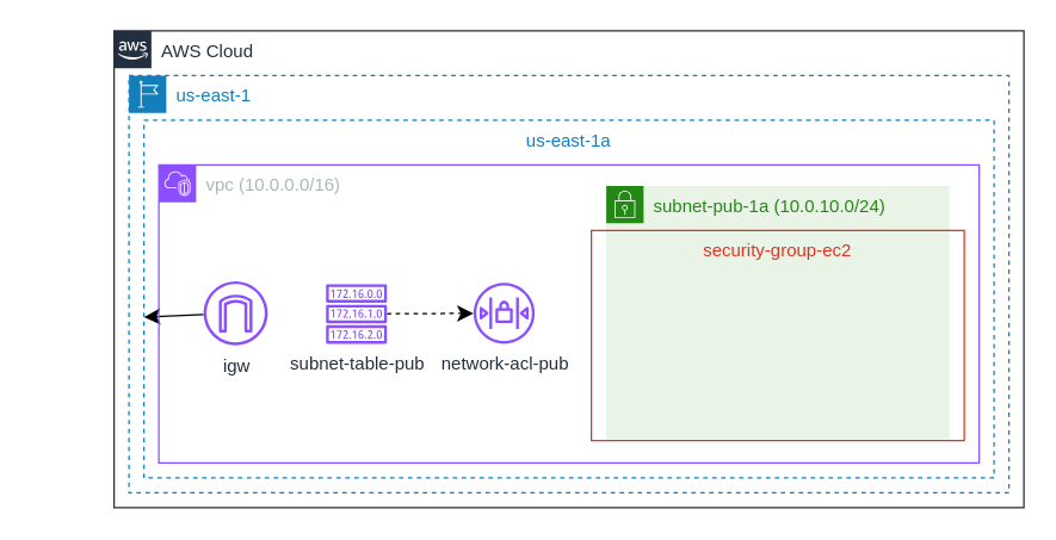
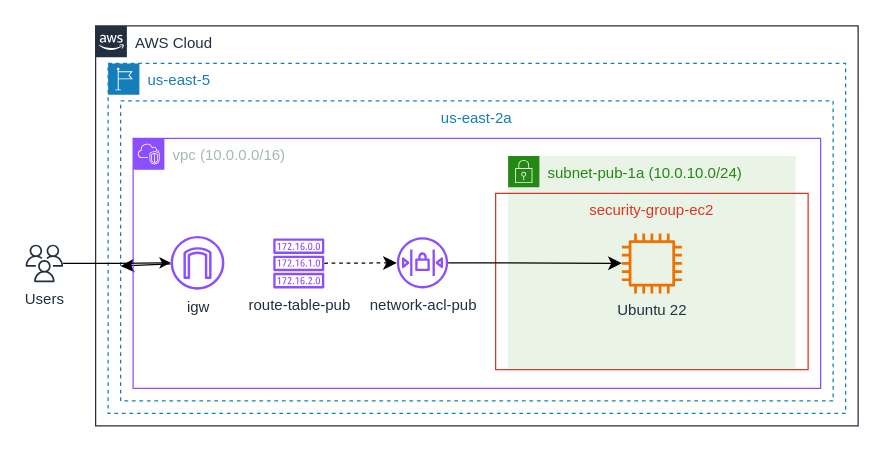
  <mxCell id="0" />
  <mxCell id="1" parent="0" />
- <mxCell id="2" value="us-east-1a&#10;" style="fillColor=none;strokeColor=#147EBA;dashed=1;verticalAlign=top;fontStyle=0;fontColor=#147EBA;direction=north;" parent="1" vertex="1"><mxGeometry x="96" y="80" width="570" height="240" as="geometry" /></mxCell>
+ <mxCell id="2" value="us-east-2a&#10;" style="fillColor=none;strokeColor=#147EBA;dashed=1;verticalAlign=top;fontStyle=0;fontColor=#147EBA;direction=north;" parent="1" vertex="1"><mxGeometry x="96" y="80" width="570" height="240" as="geometry" /></mxCell>
  <mxCell id="3" value="AWS Cloud" style="points=[[0,0],[0.25,0],[0.5,0],[0.75,0],[1,0],[1,0.25],[1,0.5],[1,0.75],[1,1],[0.75,1],[0.5,1],[0.25,1],[0,1],[0,0.75],[0,0.5],[0,0.25]];outlineConnect=0;gradientColor=none;html=1;whiteSpace=wrap;fontSize=12;fontStyle=0;container=0;pointerEvents=0;collapsible=0;recursiveResize=0;shape=mxgraph.aws4.group;grIcon=mxgraph.aws4.group_aws_cloud_alt;strokeColor=#232F3E;fillColor=none;verticalAlign=top;align=left;spacingLeft=30;fontColor=#232F3E;dashed=0;" parent="1" vertex="1"><mxGeometry x="76" y="20" width="610" height="320" as="geometry" /></mxCell>
- <mxCell id="4" value="us-east-1" style="points=[[0,0],[0.25,0],[0.5,0],[0.75,0],[1,0],[1,0.25],[1,0.5],[1,0.75],[1,1],[0.75,1],[0.5,1],[0.25,1],[0,1],[0,0.75],[0,0.5],[0,0.25]];outlineConnect=0;gradientColor=none;html=1;whiteSpace=wrap;fontSize=12;fontStyle=0;container=0;pointerEvents=0;collapsible=0;recursiveResize=0;shape=mxgraph.aws4.group;grIcon=mxgraph.aws4.group_region;strokeColor=#147EBA;fillColor=none;verticalAlign=top;align=left;spacingLeft=30;fontColor=#147EBA;dashed=1;" parent="1" vertex="1"><mxGeometry x="86" y="50" width="590" height="280" as="geometry" /></mxCell>
+ <mxCell id="4" value="us-east-5" style="points=[[0,0],[0.25,0],[0.5,0],[0.75,0],[1,0],[1,0.25],[1,0.5],[1,0.75],[1,1],[0.75,1],[0.5,1],[0.25,1],[0,1],[0,0.75],[0,0.5],[0,0.25]];outlineConnect=0;gradientColor=none;html=1;whiteSpace=wrap;fontSize=12;fontStyle=0;container=0;pointerEvents=0;collapsible=0;recursiveResize=0;shape=mxgraph.aws4.group;grIcon=mxgraph.aws4.group_region;strokeColor=#147EBA;fillColor=none;verticalAlign=top;align=left;spacingLeft=30;fontColor=#147EBA;dashed=1;" parent="1" vertex="1"><mxGeometry x="86" y="50" width="590" height="280" as="geometry" /></mxCell>
  <mxCell id="5" value="&lt;div&gt;subnet-pub-1a (10.0.10.0/24)&lt;/div&gt;" style="points=[[0,0],[0.25,0],[0.5,0],[0.75,0],[1,0],[1,0.25],[1,0.5],[1,0.75],[1,1],[0.75,1],[0.5,1],[0.25,1],[0,1],[0,0.75],[0,0.5],[0,0.25]];outlineConnect=0;gradientColor=none;html=1;whiteSpace=wrap;fontSize=12;fontStyle=0;container=0;pointerEvents=0;collapsible=0;recursiveResize=0;shape=mxgraph.aws4.group;grIcon=mxgraph.aws4.group_security_group;grStroke=0;strokeColor=#248814;fillColor=#E9F3E6;verticalAlign=top;align=left;spacingLeft=30;fontColor=#248814;dashed=0;" parent="1" vertex="1"><mxGeometry x="406" y="124" width="230" height="170" as="geometry" /></mxCell>
  <mxCell id="6" value="security-group-ec2" style="fillColor=none;strokeColor=#DD3522;verticalAlign=top;fontStyle=0;fontColor=#DD3522;" parent="1" vertex="1"><mxGeometry x="396" y="154" width="250" height="141" as="geometry" /></mxCell>
+ <mxCell id="7" value="&lt;div&gt;Ubuntu 22&lt;/div&gt;" style="sketch=0;outlineConnect=0;fontColor=#232F3E;gradientColor=none;fillColor=#ED7100;strokeColor=none;dashed=0;verticalLabelPosition=bottom;verticalAlign=top;align=center;html=1;fontSize=12;fontStyle=0;aspect=fixed;pointerEvents=1;shape=mxgraph.aws4.instance2;" parent="1" vertex="1"><mxGeometry x="497" y="186" width="48" height="48" as="geometry" /></mxCell>
  <mxCell id="8" style="edgeStyle=none;curved=1;rounded=0;orthogonalLoop=1;jettySize=auto;html=1;fontSize=12;startSize=8;endSize=8;" parent="1" source="9" target="2" edge="1"><mxGeometry relative="1" as="geometry" /></mxCell>
  <mxCell id="9" value="igw" style="sketch=0;outlineConnect=0;fontColor=#232F3E;gradientColor=none;fillColor=#8C4FFF;strokeColor=none;dashed=0;verticalLabelPosition=bottom;verticalAlign=top;align=center;html=1;fontSize=12;fontStyle=0;aspect=fixed;pointerEvents=1;shape=mxgraph.aws4.internet_gateway;" parent="1" vertex="1"><mxGeometry x="136" y="188" width="43" height="43" as="geometry" /></mxCell>
  <mxCell id="10" style="edgeStyle=none;curved=1;rounded=0;orthogonalLoop=1;jettySize=auto;html=1;fontSize=12;startSize=8;endSize=8;dashed=1;" parent="1" source="11" target="14" edge="1"><mxGeometry relative="1" as="geometry" /></mxCell>
- <mxCell id="11" value="subnet-table-pub" style="sketch=0;outlineConnect=0;fontColor=#232F3E;gradientColor=none;fillColor=#8C4FFF;strokeColor=none;dashed=0;verticalLabelPosition=bottom;verticalAlign=top;align=center;html=1;fontSize=12;fontStyle=0;aspect=fixed;pointerEvents=1;shape=mxgraph.aws4.route_table;" parent="1" vertex="1"><mxGeometry x="218" y="190" width="41.05" height="40" as="geometry" /></mxCell>
+ <mxCell id="11" value="route-table-pub" style="sketch=0;outlineConnect=0;fontColor=#232F3E;gradientColor=none;fillColor=#8C4FFF;strokeColor=none;dashed=0;verticalLabelPosition=bottom;verticalAlign=top;align=center;html=1;fontSize=12;fontStyle=0;aspect=fixed;pointerEvents=1;shape=mxgraph.aws4.route_table;" parent="1" vertex="1"><mxGeometry x="218" y="190" width="41.05" height="40" as="geometry" /></mxCell>
+ <mxCell id="12" value="" style="edgeStyle=none;curved=1;rounded=0;orthogonalLoop=1;jettySize=auto;html=1;fontSize=12;startSize=8;endSize=8;" parent="1" source="14" target="7" edge="1"><mxGeometry relative="1" as="geometry" /></mxCell>
  <mxCell id="13" value="vpc (10.0.0.0/16)" style="points=[[0,0],[0.25,0],[0.5,0],[0.75,0],[1,0],[1,0.25],[1,0.5],[1,0.75],[1,1],[0.75,1],[0.5,1],[0.25,1],[0,1],[0,0.75],[0,0.5],[0,0.25]];outlineConnect=0;gradientColor=none;html=1;whiteSpace=wrap;fontSize=12;fontStyle=0;container=1;pointerEvents=0;collapsible=0;recursiveResize=0;shape=mxgraph.aws4.group;grIcon=mxgraph.aws4.group_vpc2;strokeColor=#8C4FFF;fillColor=none;verticalAlign=top;align=left;spacingLeft=30;fontColor=#AAB7B8;dashed=0;" parent="1" vertex="1"><mxGeometry x="106" y="110" width="550" height="200" as="geometry" /></mxCell>
  <mxCell id="14" value="network-acl-pub" style="sketch=0;outlineConnect=0;fontColor=#232F3E;gradientColor=none;fillColor=#8C4FFF;strokeColor=none;dashed=0;verticalLabelPosition=bottom;verticalAlign=top;align=center;html=1;fontSize=12;fontStyle=0;aspect=fixed;pointerEvents=1;shape=mxgraph.aws4.network_access_control_list;" parent="13" vertex="1"><mxGeometry x="211" y="79" width="41" height="41" as="geometry" /></mxCell>
+ <mxCell id="15" value="" style="edgeStyle=orthogonalEdgeStyle;rounded=0;orthogonalLoop=1;jettySize=auto;html=1;" parent="1" source="16" target="9" edge="1"><mxGeometry relative="1" as="geometry" /></mxCell>
+ <mxCell id="16" value="Users" style="sketch=0;outlineConnect=0;fontColor=#232F3E;gradientColor=none;fillColor=#232F3D;strokeColor=none;dashed=0;verticalLabelPosition=bottom;verticalAlign=top;align=center;html=1;fontSize=12;fontStyle=0;aspect=fixed;pointerEvents=1;shape=mxgraph.aws4.users;" parent="1" vertex="1"><mxGeometry x="20" y="195" width="30" height="30" as="geometry" /></mxCell>
